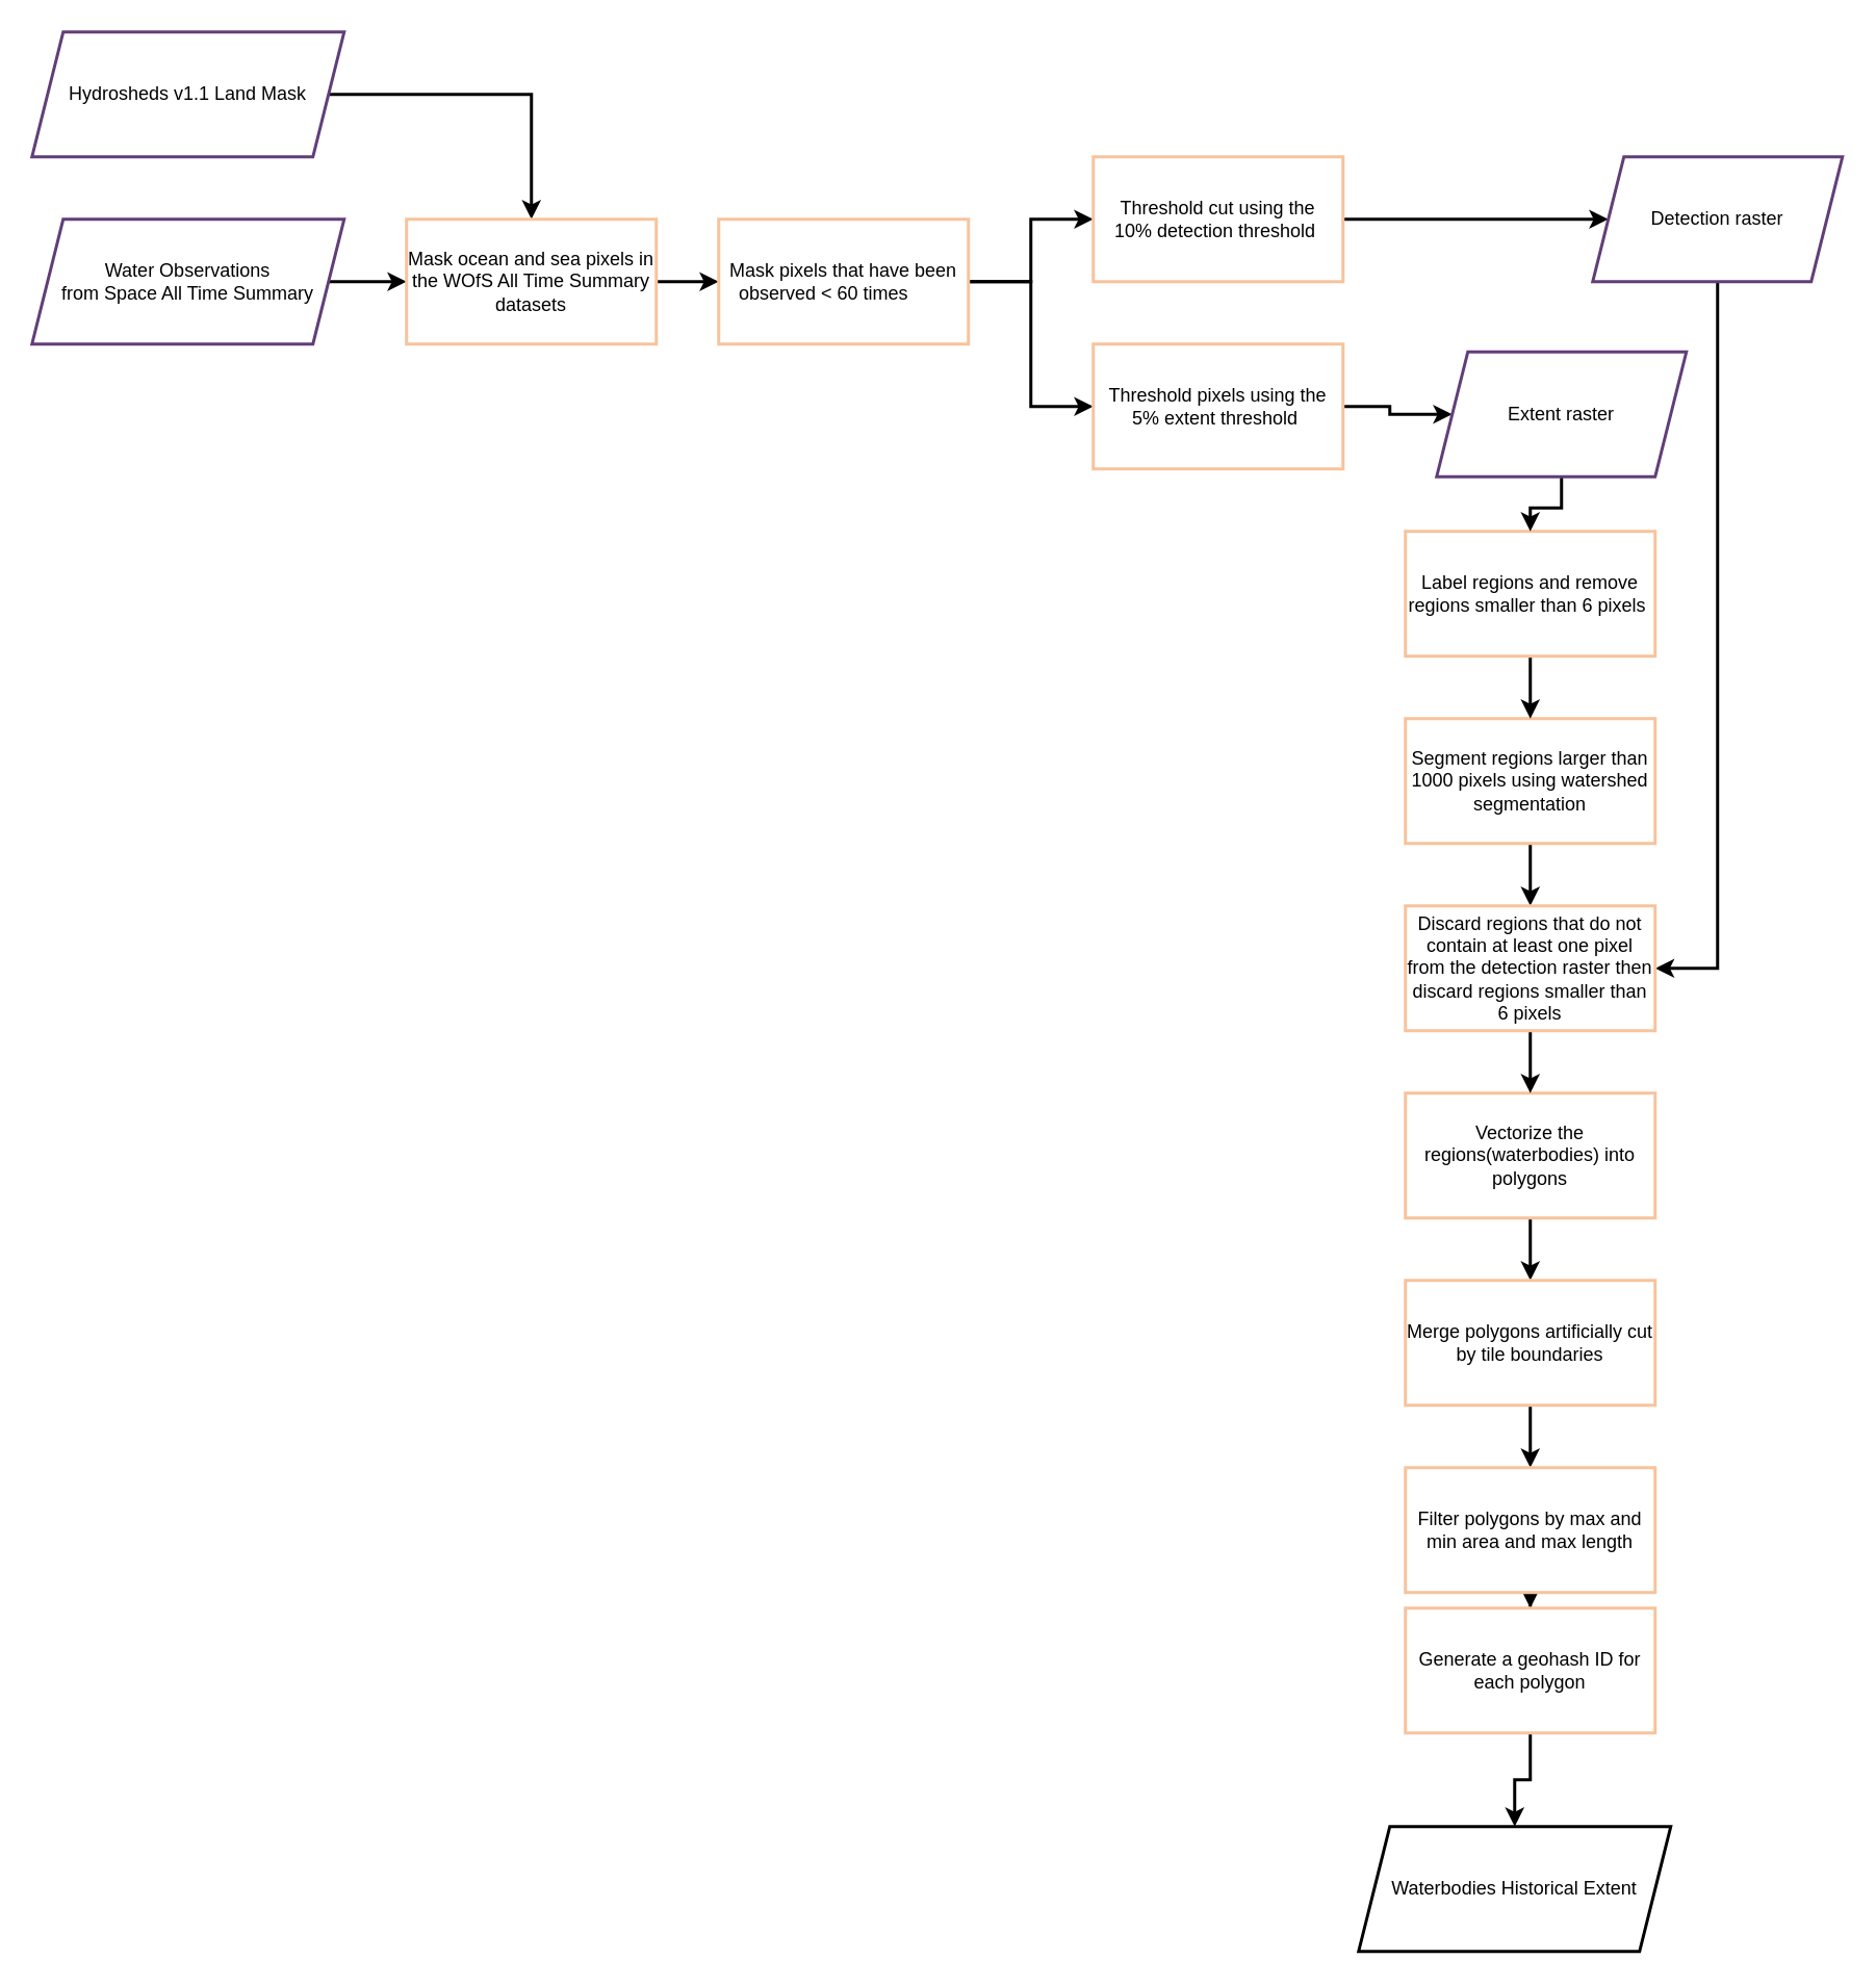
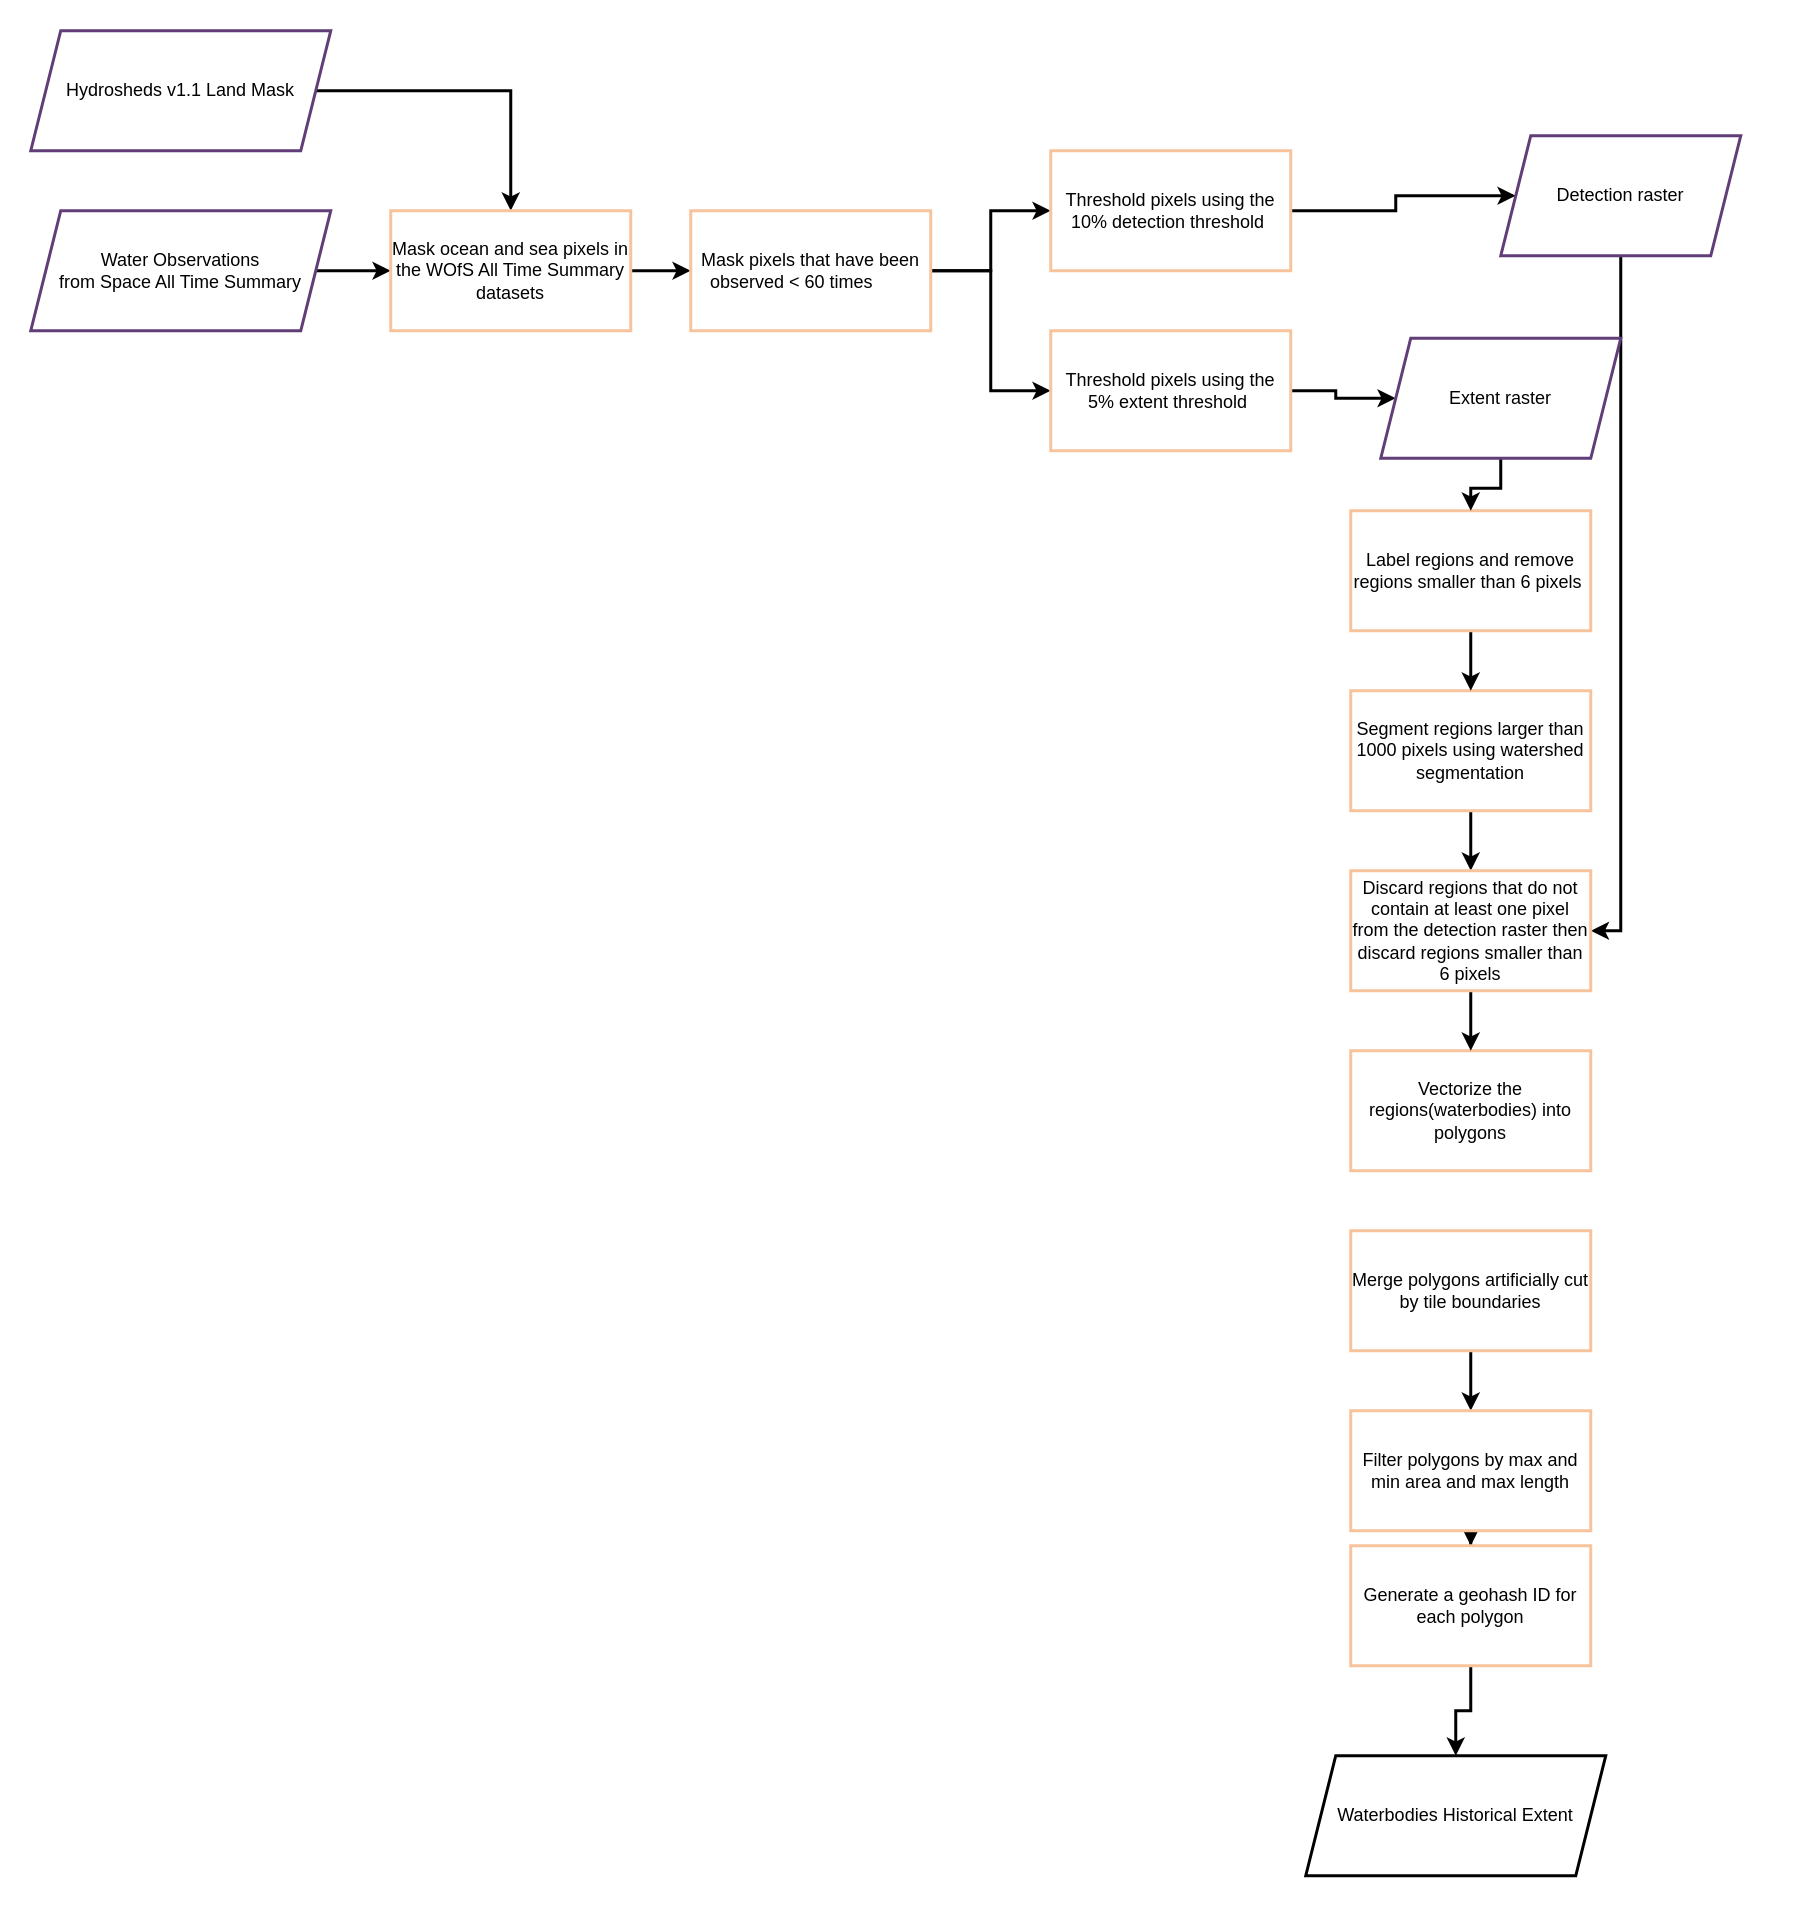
  <mxCell id="0" />
  <mxCell id="1" parent="0" />
  <mxCell id="2" value="Waterbodies Historical Extent" style="shape=parallelogram;perimeter=parallelogramPerimeter;whiteSpace=wrap;html=1;fixedSize=1;strokeWidth=2;" vertex="1" parent="1"><mxGeometry x="870" y="1170" width="200" height="80" as="geometry" /></mxCell>
  <mxCell id="3" style="edgeStyle=orthogonalEdgeStyle;rounded=0;orthogonalLoop=1;jettySize=auto;html=1;entryX=0;entryY=0.5;entryDx=0;entryDy=0;fontFamily=Helvetica;fontSize=11;fontColor=default;strokeColor=default;strokeWidth=2;align=center;verticalAlign=middle;labelBackgroundColor=default;endArrow=classic;" edge="1" parent="1" source="4" target="8"><mxGeometry relative="1" as="geometry" /></mxCell>
  <mxCell id="4" value="Water Observations&lt;div&gt;from Space All Time Summary&lt;/div&gt;" style="shape=parallelogram;perimeter=parallelogramPerimeter;whiteSpace=wrap;html=1;fixedSize=1;strokeWidth=2;strokeColor=#613E78;" vertex="1" parent="1"><mxGeometry x="20" y="140" width="200" height="80" as="geometry" /></mxCell>
  <mxCell id="5" style="edgeStyle=orthogonalEdgeStyle;rounded=0;orthogonalLoop=1;jettySize=auto;html=1;fontFamily=Helvetica;fontSize=11;fontColor=default;strokeColor=default;strokeWidth=2;align=center;verticalAlign=middle;labelBackgroundColor=default;endArrow=classic;" edge="1" parent="1" source="6" target="8"><mxGeometry relative="1" as="geometry" /></mxCell>
  <mxCell id="6" value="Hydrosheds v1.1 Land Mask" style="shape=parallelogram;perimeter=parallelogramPerimeter;whiteSpace=wrap;html=1;fixedSize=1;strokeWidth=2;strokeColor=#613E78;" vertex="1" parent="1"><mxGeometry x="20" y="20" width="200" height="80" as="geometry" /></mxCell>
  <mxCell id="7" value="" style="edgeStyle=orthogonalEdgeStyle;rounded=0;orthogonalLoop=1;jettySize=auto;html=1;strokeWidth=2;" edge="1" parent="1" source="8" target="11"><mxGeometry relative="1" as="geometry" /></mxCell>
  <mxCell id="8" value="Mask ocean and sea pixels in the WOfS All Time Summary datasets" style="rounded=0;whiteSpace=wrap;html=1;strokeWidth=2;strokeColor=#F7C39C;" vertex="1" parent="1"><mxGeometry x="260" y="140" width="160" height="80" as="geometry" /></mxCell>
  <mxCell id="9" style="edgeStyle=orthogonalEdgeStyle;rounded=0;orthogonalLoop=1;jettySize=auto;html=1;entryX=0;entryY=0.5;entryDx=0;entryDy=0;strokeWidth=2;" edge="1" parent="1" source="11" target="13"><mxGeometry relative="1" as="geometry" /></mxCell>
  <mxCell id="10" style="edgeStyle=orthogonalEdgeStyle;rounded=0;orthogonalLoop=1;jettySize=auto;html=1;entryX=0;entryY=0.5;entryDx=0;entryDy=0;fontFamily=Helvetica;fontSize=11;fontColor=default;strokeColor=default;strokeWidth=2;align=center;verticalAlign=middle;labelBackgroundColor=default;endArrow=classic;" edge="1" parent="1" source="11" target="23"><mxGeometry relative="1" as="geometry" /></mxCell>
  <mxCell id="11" value="&lt;div&gt;Mask pixels that have been observed &amp;lt; 60 times&amp;nbsp;&lt;span style=&quot;white-space: pre;&quot;&gt;&#09;&lt;/span&gt;&lt;/div&gt;" style="rounded=0;whiteSpace=wrap;html=1;strokeWidth=2;strokeColor=#F7C39C;" vertex="1" parent="1"><mxGeometry x="460" y="140" width="160" height="80" as="geometry" /></mxCell>
  <mxCell id="12" value="" style="edgeStyle=orthogonalEdgeStyle;rounded=0;orthogonalLoop=1;jettySize=auto;html=1;strokeWidth=2;" edge="1" parent="1" source="13" target="29"><mxGeometry relative="1" as="geometry" /></mxCell>
- <mxCell id="13" value="Threshold cut using the 10%&amp;nbsp;detection threshold&amp;nbsp;" style="rounded=0;whiteSpace=wrap;html=1;strokeWidth=2;strokeColor=#F7C39C;align=center;verticalAlign=middle;fontFamily=Helvetica;fontSize=12;fontColor=default;fillColor=default;" vertex="1" parent="1"><mxGeometry x="700" y="100" width="160" height="80" as="geometry" /></mxCell>
- <mxCell id="14" value="" style="edgeStyle=orthogonalEdgeStyle;rounded=0;orthogonalLoop=1;jettySize=auto;html=1;strokeWidth=2;" edge="1" parent="1" source="15" target="17"><mxGeometry relative="1" as="geometry" /></mxCell>
+ <mxCell id="13" value="Threshold pixels using the 10%&amp;nbsp;detection threshold&amp;nbsp;" style="rounded=0;whiteSpace=wrap;html=1;strokeWidth=2;strokeColor=#F7C39C;align=center;verticalAlign=middle;fontFamily=Helvetica;fontSize=12;fontColor=default;fillColor=default;" vertex="1" parent="1"><mxGeometry x="700" y="100" width="160" height="80" as="geometry" /></mxCell>
  <mxCell id="15" value="Vectorize the regions(waterbodies) into polygons" style="rounded=0;whiteSpace=wrap;html=1;strokeWidth=2;strokeColor=#F7C39C;" vertex="1" parent="1"><mxGeometry x="900" y="700" width="160" height="80" as="geometry" /></mxCell>
  <mxCell id="16" value="" style="edgeStyle=orthogonalEdgeStyle;rounded=0;orthogonalLoop=1;jettySize=auto;html=1;strokeWidth=2;" edge="1" parent="1" source="17" target="19"><mxGeometry relative="1" as="geometry" /></mxCell>
  <mxCell id="17" value="Merge polygons artificially cut by tile boundaries" style="rounded=0;whiteSpace=wrap;html=1;strokeWidth=2;strokeColor=#F7C39C;" vertex="1" parent="1"><mxGeometry x="900" y="820" width="160" height="80" as="geometry" /></mxCell>
  <mxCell id="18" value="" style="edgeStyle=orthogonalEdgeStyle;rounded=0;orthogonalLoop=1;jettySize=auto;html=1;strokeWidth=2;" edge="1" parent="1" source="19" target="21"><mxGeometry relative="1" as="geometry" /></mxCell>
  <mxCell id="19" value="Filter polygons by max and min area and max length" style="rounded=0;whiteSpace=wrap;html=1;strokeWidth=2;strokeColor=#F7C39C;" vertex="1" parent="1"><mxGeometry x="900" y="940" width="160" height="80" as="geometry" /></mxCell>
  <mxCell id="20" value="" style="edgeStyle=orthogonalEdgeStyle;rounded=0;orthogonalLoop=1;jettySize=auto;html=1;strokeWidth=2;" edge="1" parent="1" source="21" target="2"><mxGeometry relative="1" as="geometry" /></mxCell>
  <mxCell id="21" value="Generate a geohash ID for each polygon" style="rounded=0;whiteSpace=wrap;html=1;strokeWidth=2;strokeColor=#F7C39C;" vertex="1" parent="1"><mxGeometry x="900" y="1030" width="160" height="80" as="geometry" /></mxCell>
  <mxCell id="22" value="" style="edgeStyle=orthogonalEdgeStyle;rounded=0;orthogonalLoop=1;jettySize=auto;html=1;strokeWidth=2;" edge="1" parent="1" source="23" target="31"><mxGeometry relative="1" as="geometry" /></mxCell>
  <mxCell id="23" value="Threshold pixels using the 5%&amp;nbsp;extent threshold&amp;nbsp;" style="rounded=0;whiteSpace=wrap;html=1;strokeWidth=2;strokeColor=#F7C39C;" vertex="1" parent="1"><mxGeometry x="700" y="220" width="160" height="80" as="geometry" /></mxCell>
  <mxCell id="24" value="" style="edgeStyle=orthogonalEdgeStyle;rounded=0;orthogonalLoop=1;jettySize=auto;html=1;strokeWidth=2;" edge="1" parent="1" source="25" target="33"><mxGeometry relative="1" as="geometry" /></mxCell>
  <mxCell id="25" value="Segment regions larger than 1000 pixels using watershed segmentation" style="rounded=0;whiteSpace=wrap;html=1;strokeWidth=2;strokeColor=#F7C39C;" vertex="1" parent="1"><mxGeometry x="900" y="460" width="160" height="80" as="geometry" /></mxCell>
  <mxCell id="26" value="" style="edgeStyle=orthogonalEdgeStyle;rounded=0;orthogonalLoop=1;jettySize=auto;html=1;strokeWidth=2;" edge="1" parent="1" source="27" target="25"><mxGeometry relative="1" as="geometry" /></mxCell>
  <mxCell id="27" value="Label regions and remove regions smaller than 6 pixels&amp;nbsp;" style="rounded=0;whiteSpace=wrap;html=1;strokeWidth=2;strokeColor=#F7C39C;" vertex="1" parent="1"><mxGeometry x="900" y="340" width="160" height="80" as="geometry" /></mxCell>
  <mxCell id="28" style="edgeStyle=orthogonalEdgeStyle;rounded=0;orthogonalLoop=1;jettySize=auto;html=1;entryX=1;entryY=0.5;entryDx=0;entryDy=0;fontFamily=Helvetica;fontSize=11;fontColor=default;strokeColor=default;strokeWidth=2;align=center;verticalAlign=middle;labelBackgroundColor=default;endArrow=classic;exitX=0.5;exitY=1;exitDx=0;exitDy=0;" edge="1" parent="1" source="29" target="33"><mxGeometry relative="1" as="geometry" /></mxCell>
- <mxCell id="29" value="Detection raster" style="shape=parallelogram;perimeter=parallelogramPerimeter;whiteSpace=wrap;html=1;fixedSize=1;strokeWidth=2;strokeColor=#613E78;" vertex="1" parent="1"><mxGeometry x="1020" y="100" width="160" height="80" as="geometry" /></mxCell>
+ <mxCell id="29" value="Detection raster" style="shape=parallelogram;perimeter=parallelogramPerimeter;whiteSpace=wrap;html=1;fixedSize=1;strokeWidth=2;strokeColor=#613E78;" vertex="1" parent="1"><mxGeometry x="1000" y="90" width="160" height="80" as="geometry" /></mxCell>
  <mxCell id="30" value="" style="edgeStyle=orthogonalEdgeStyle;rounded=0;orthogonalLoop=1;jettySize=auto;html=1;strokeWidth=2;" edge="1" parent="1" source="31" target="27"><mxGeometry relative="1" as="geometry" /></mxCell>
  <mxCell id="31" value="Extent raster" style="shape=parallelogram;perimeter=parallelogramPerimeter;whiteSpace=wrap;html=1;fixedSize=1;strokeWidth=2;strokeColor=#613E78;" vertex="1" parent="1"><mxGeometry x="920" y="225" width="160" height="80" as="geometry" /></mxCell>
  <mxCell id="32" value="" style="edgeStyle=orthogonalEdgeStyle;rounded=0;orthogonalLoop=1;jettySize=auto;html=1;strokeWidth=2;" edge="1" parent="1" source="33" target="15"><mxGeometry relative="1" as="geometry" /></mxCell>
  <mxCell id="33" value="Discard regions that do not contain at least one pixel from the detection raster then discard regions smaller than 6 pixels" style="rounded=0;whiteSpace=wrap;html=1;strokeWidth=2;strokeColor=#F7C39C;" vertex="1" parent="1"><mxGeometry x="900" y="580" width="160" height="80" as="geometry" /></mxCell>
